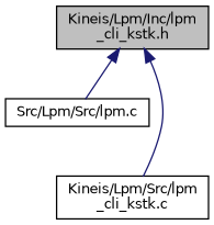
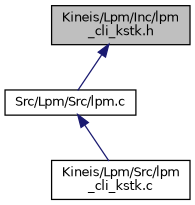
  digraph {
    node [color=black fillcolor=white fontname=Helvetica fontsize=10 shape=record style=filled]
    edge [color=midnightblue dir=back fontname=Helvetica fontsize=10 labelfontname=Helvetica labelfontsize=10 style=solid]
    n1 [fillcolor=grey75 fontcolor=black height=0.2 label="Kineis/Lpm/Inc/lpm\l_cli_kstk.h" width=0.4]
    n2 [height=0.2 label="Src/Lpm/Src/lpm.c" width=0.4]
    n3 [height=0.2 label="Kineis/Lpm/Src/lpm\l_cli_kstk.c" width=0.4]
    n1 -> n2
-   n1 -> n3
+   n2 -> n3
  }
